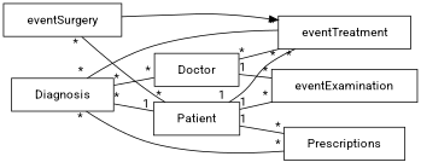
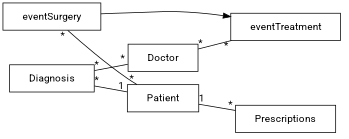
  digraph {
    fontname=Roboto
    rankdir=LR
    node [fontname=Roboto margin=0 shape=plaintext]
    edge [dir=none fontname=Roboto headlabel="* " headurl="javascript:void()" taillabel="* " tailurl="javascript:void()"]
    n1 [label=<<table border="1" cellspacing="0" cellborder="0" cellpadding="10"><tr><td>    Patient    </td></tr></table>>]
-   n2 [label=<<table border="1" cellspacing="0" cellborder="0" cellpadding="10"><tr><td>    eventExamination    </td></tr></table>>]
    n3 [label=<<table border="1" cellspacing="0" cellborder="0" cellpadding="10"><tr><td>    Prescriptions    </td></tr></table>>]
    n4 [label=<<table border="1" cellspacing="0" cellborder="0" cellpadding="10"><tr><td>    eventTreatment    </td></tr></table>>]
    n5 [label=<<table border="1" cellspacing="0" cellborder="0" cellpadding="10"><tr><td>    Doctor    </td></tr></table>>]
    n6 [label=<<table border="1" cellspacing="0" cellborder="0" cellpadding="10"><tr><td>    Diagnosis    </td></tr></table>>]
    n7 [label=<<table border="1" cellspacing="0" cellborder="0" cellpadding="10"><tr><td>    eventSurgery    </td></tr></table>>]
-   n1 -> n2 [taillabel="1 "]
    n1 -> n3 [taillabel="1 "]
-   n1 -> n4 [taillabel="1 "]
-   n5 -> n2 [taillabel="1 "]
    n5 -> n4
    n6 -> n1 [headlabel="1 "]
-   n6 -> n3
-   n6 -> n4
    n6 -> n5
    n7 -> n1
    n7 -> n4 [arrowhead=normal samehead=gen dir="" headlabel="" headurl="" taillabel="" tailurl=""]
  }
